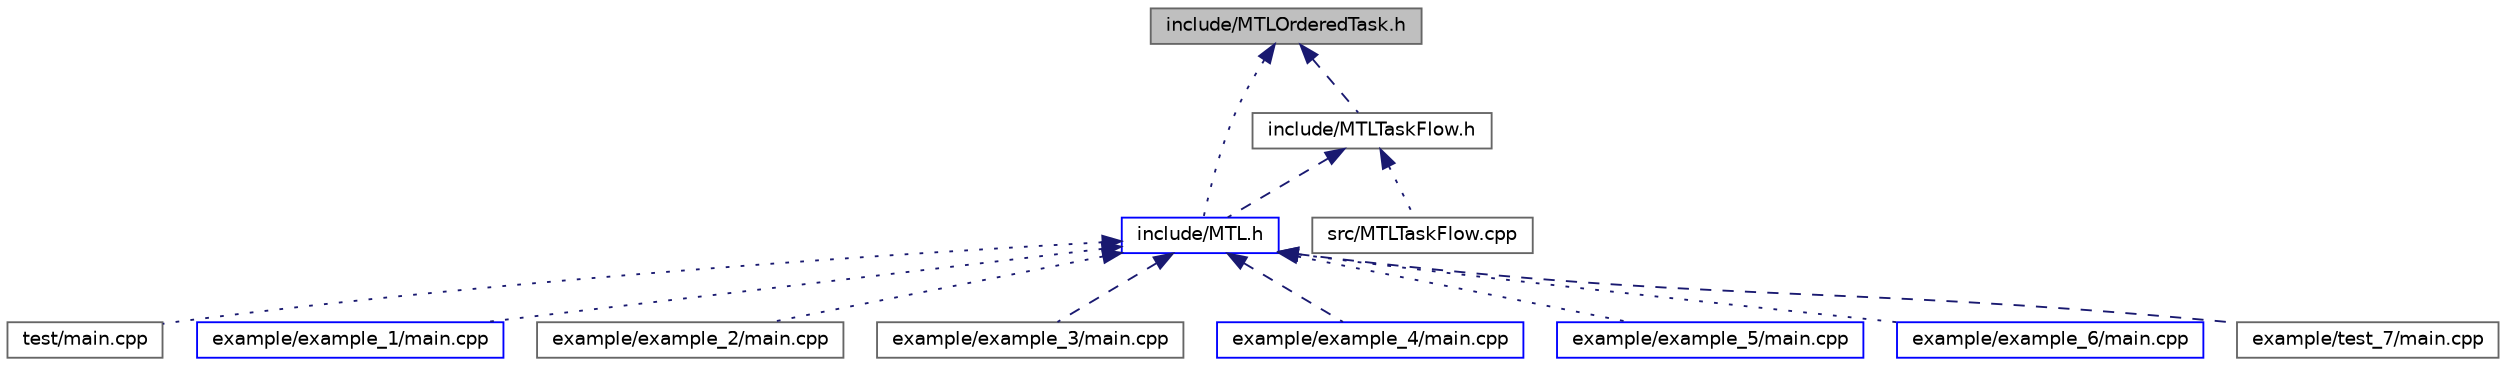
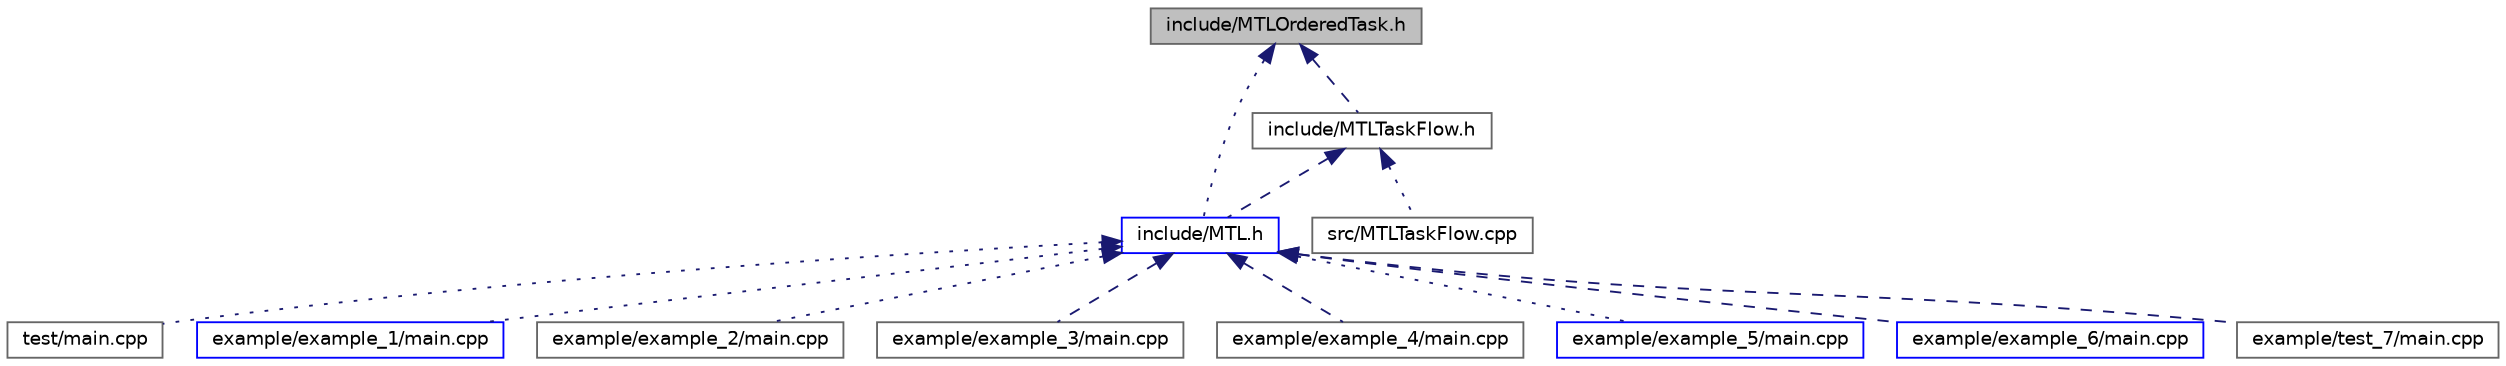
  digraph {
    node [color=gray40 fillcolor=white fontname=Helvetica fontsize=10 shape=record style=filled]
    edge [color=midnightblue dir=back fontname=Helvetica fontsize=10 labelfontname=Helvetica labelfontsize=10 style=dashed]
    n1 [fillcolor=grey75 fontcolor=black height=0.2 label="include/MTLOrderedTask.h" width=0.4]
    n2 [height=0.2 label="include/MTLTaskFlow.h" width=0.4]
    n3 [color=blue height=0.2 label="include/MTL.h" width=0.4]
    n4 [height=0.2 label="src/MTLTaskFlow.cpp" width=0.4]
    n5 [height=0.2 label="test/main.cpp" width=0.4]
    n6 [color=blue height=0.2 label="example/example_1/main.cpp" width=0.4]
    n7 [height=0.2 label="example/example_2/main.cpp" width=0.4]
    n8 [height=0.2 label="example/example_3/main.cpp" width=0.4]
-   n9 [color=blue height=0.2 label="example/example_4/main.cpp" width=0.4]
+   n9 [height=0.2 label="example/example_4/main.cpp" width=0.4]
    n10 [color=blue height=0.2 label="example/example_5/main.cpp" width=0.4]
    n11 [color=blue height=0.2 label="example/example_6/main.cpp" width=0.4]
    n12 [height=0.2 label="example/test_7/main.cpp" width=0.4]
    n1 -> n2
    n1 -> n3 [style=dotted]
    n2 -> n3
    n2 -> n4 [style=dotted]
    n3 -> n5 [style=dotted]
    n3 -> n6 [style=dotted]
    n3 -> n7 [style=dotted]
    n3 -> n8
    n3 -> n9
    n3 -> n10 [style=dotted]
-   n3 -> n11 [style=dotted]
+   n3 -> n11
    n3 -> n12
  }
